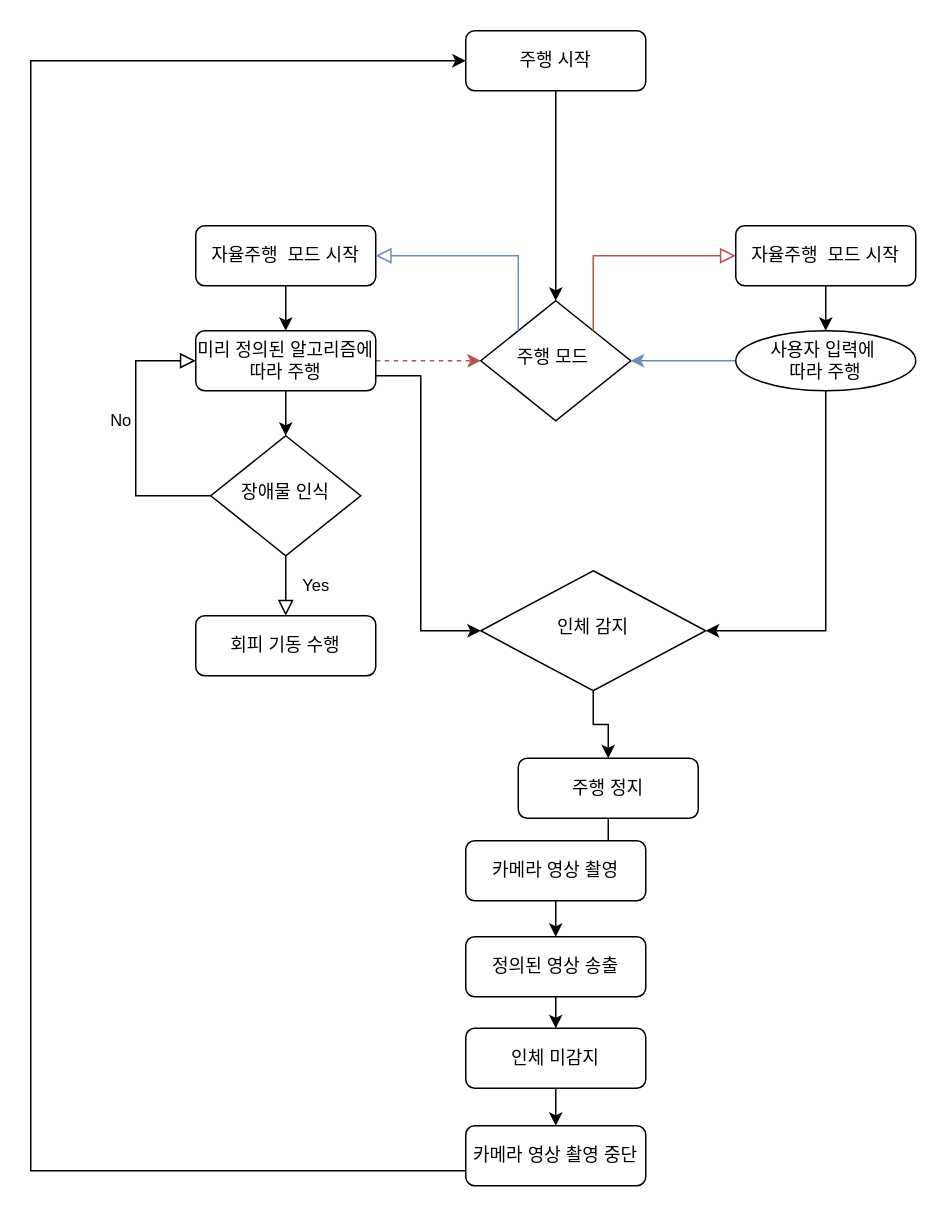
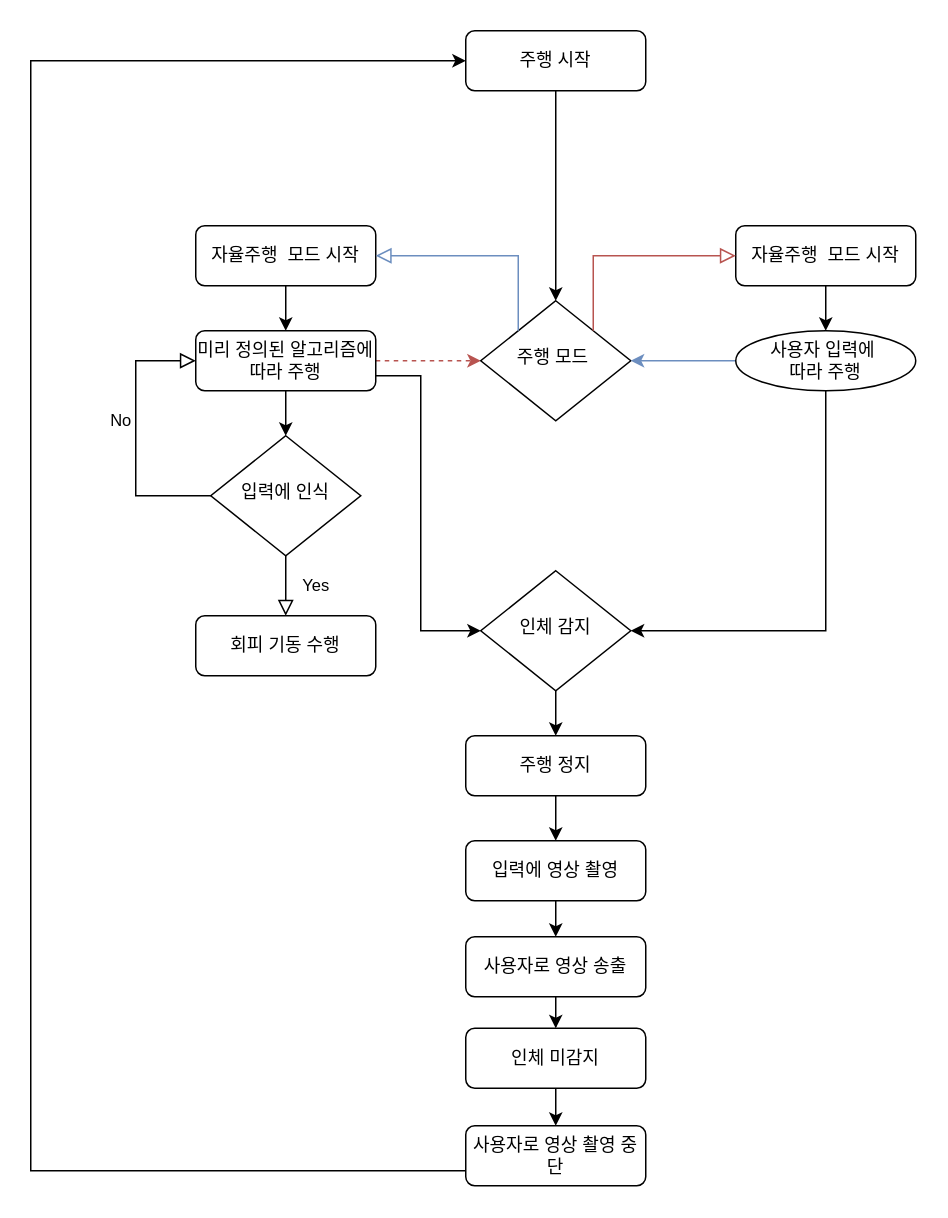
  <mxCell id="0" />
  <mxCell id="1" parent="0" />
  <mxCell id="2" style="edgeStyle=orthogonalEdgeStyle;rounded=0;orthogonalLoop=1;jettySize=auto;html=1;entryX=0.5;entryY=0;entryDx=0;entryDy=0;" edge="1" parent="1" source="3" target="14"><mxGeometry relative="1" as="geometry" /></mxCell>
  <mxCell id="3" value="주행 시작" style="rounded=1;whiteSpace=wrap;html=1;fontSize=12;glass=0;strokeWidth=1;shadow=0;" parent="1" vertex="1"><mxGeometry x="310" y="20" width="120" height="40" as="geometry" /></mxCell>
  <mxCell id="4" style="edgeStyle=orthogonalEdgeStyle;rounded=0;orthogonalLoop=1;jettySize=auto;html=1;" edge="1" parent="1" source="5" target="9"><mxGeometry relative="1" as="geometry" /></mxCell>
  <mxCell id="5" value="자율주행&amp;nbsp; 모드 시작" style="rounded=1;whiteSpace=wrap;html=1;fontSize=12;glass=0;strokeWidth=1;shadow=0;" vertex="1" parent="1"><mxGeometry x="130" y="150" width="120" height="40" as="geometry" /></mxCell>
  <mxCell id="6" style="edgeStyle=orthogonalEdgeStyle;rounded=0;orthogonalLoop=1;jettySize=auto;html=1;" edge="1" parent="1" source="9" target="10"><mxGeometry relative="1" as="geometry" /></mxCell>
  <mxCell id="7" style="edgeStyle=orthogonalEdgeStyle;rounded=0;orthogonalLoop=1;jettySize=auto;html=1;fillColor=#f8cecc;strokeColor=#b85450;dashed=1;" edge="1" parent="1" source="9" target="14"><mxGeometry relative="1" as="geometry" /></mxCell>
  <mxCell id="8" style="edgeStyle=orthogonalEdgeStyle;rounded=0;orthogonalLoop=1;jettySize=auto;html=1;" edge="1" parent="1" source="9" target="23"><mxGeometry relative="1" as="geometry"><Array as="points"><mxPoint x="280" y="250" /><mxPoint x="280" y="420" /></Array></mxGeometry></mxCell>
  <mxCell id="9" value="미리 정의된 알고리즘에 따라 주행" style="rounded=1;whiteSpace=wrap;html=1;fontSize=12;glass=0;strokeWidth=1;shadow=0;" vertex="1" parent="1"><mxGeometry x="130" y="220" width="120" height="40" as="geometry" /></mxCell>
- <mxCell id="10" value="장애물 인식" style="rhombus;whiteSpace=wrap;html=1;shadow=0;fontFamily=Helvetica;fontSize=12;align=center;strokeWidth=1;spacing=6;spacingTop=-4;" vertex="1" parent="1"><mxGeometry x="140" y="290" width="100" height="80" as="geometry" /></mxCell>
+ <mxCell id="10" value="입력에 인식" style="rhombus;whiteSpace=wrap;html=1;shadow=0;fontFamily=Helvetica;fontSize=12;align=center;strokeWidth=1;spacing=6;spacingTop=-4;" vertex="1" parent="1"><mxGeometry x="140" y="290" width="100" height="80" as="geometry" /></mxCell>
  <mxCell id="11" value="Yes" style="rounded=0;html=1;jettySize=auto;orthogonalLoop=1;fontSize=11;endArrow=block;endFill=0;endSize=8;strokeWidth=1;shadow=0;labelBackgroundColor=none;edgeStyle=orthogonalEdgeStyle;" edge="1" parent="1" source="10" target="12"><mxGeometry y="20" relative="1" as="geometry"><mxPoint as="offset" /><mxPoint x="120" y="330" as="sourcePoint" /><mxPoint x="30" y="330" as="targetPoint" /><Array as="points"><mxPoint x="190" y="420" /><mxPoint x="190" y="420" /></Array></mxGeometry></mxCell>
  <mxCell id="12" value="회피 기동 수행" style="rounded=1;whiteSpace=wrap;html=1;fontSize=12;glass=0;strokeWidth=1;shadow=0;" vertex="1" parent="1"><mxGeometry x="130" y="410" width="120" height="40" as="geometry" /></mxCell>
  <mxCell id="13" value="No" style="edgeStyle=orthogonalEdgeStyle;rounded=0;html=1;jettySize=auto;orthogonalLoop=1;fontSize=11;endArrow=block;endFill=0;endSize=8;strokeWidth=1;shadow=0;labelBackgroundColor=none;entryX=0;entryY=0.5;entryDx=0;entryDy=0;" edge="1" parent="1" source="10" target="9"><mxGeometry x="0.123" y="10" relative="1" as="geometry"><mxPoint y="1" as="offset" /><mxPoint x="240" y="380" as="sourcePoint" /><mxPoint x="290" y="380" as="targetPoint" /><Array as="points"><mxPoint x="90" y="330" /><mxPoint x="90" y="240" /></Array></mxGeometry></mxCell>
  <mxCell id="14" value="주행 모드&amp;nbsp;" style="rhombus;whiteSpace=wrap;html=1;shadow=0;fontFamily=Helvetica;fontSize=12;align=center;strokeWidth=1;spacing=6;spacingTop=-4;" vertex="1" parent="1"><mxGeometry x="320" y="200" width="100" height="80" as="geometry" /></mxCell>
  <mxCell id="15" style="edgeStyle=orthogonalEdgeStyle;rounded=0;orthogonalLoop=1;jettySize=auto;html=1;" edge="1" parent="1" source="16" target="21"><mxGeometry relative="1" as="geometry" /></mxCell>
  <mxCell id="16" value="자율주행&amp;nbsp; 모드 시작" style="rounded=1;whiteSpace=wrap;html=1;fontSize=12;glass=0;strokeWidth=1;shadow=0;" vertex="1" parent="1"><mxGeometry x="490" y="150" width="120" height="40" as="geometry" /></mxCell>
  <mxCell id="17" value="" style="rounded=0;html=1;jettySize=auto;orthogonalLoop=1;fontSize=11;endArrow=block;endFill=0;endSize=8;strokeWidth=1;shadow=0;labelBackgroundColor=none;edgeStyle=orthogonalEdgeStyle;exitX=1;exitY=0;exitDx=0;exitDy=0;fillColor=#f8cecc;strokeColor=#b85450;" edge="1" parent="1" source="14" target="16"><mxGeometry x="0.167" y="10" relative="1" as="geometry"><mxPoint as="offset" /><mxPoint x="200" y="380" as="sourcePoint" /><mxPoint x="200" y="420" as="targetPoint" /><Array as="points"><mxPoint x="395" y="170" /></Array></mxGeometry></mxCell>
  <mxCell id="18" value="" style="edgeStyle=orthogonalEdgeStyle;rounded=0;html=1;jettySize=auto;orthogonalLoop=1;fontSize=11;endArrow=block;endFill=0;endSize=8;strokeWidth=1;shadow=0;labelBackgroundColor=none;exitX=0;exitY=0;exitDx=0;exitDy=0;fillColor=#dae8fc;strokeColor=#6c8ebf;" edge="1" parent="1" source="14" target="5"><mxGeometry x="0.123" y="10" relative="1" as="geometry"><mxPoint y="1" as="offset" /><mxPoint x="400" y="410" as="sourcePoint" /><mxPoint x="390" y="320" as="targetPoint" /><Array as="points"><mxPoint x="345" y="170" /></Array></mxGeometry></mxCell>
  <mxCell id="19" style="edgeStyle=orthogonalEdgeStyle;rounded=0;orthogonalLoop=1;jettySize=auto;html=1;fillColor=#dae8fc;strokeColor=#6c8ebf;" edge="1" parent="1" source="21" target="14"><mxGeometry relative="1" as="geometry" /></mxCell>
  <mxCell id="20" style="edgeStyle=orthogonalEdgeStyle;rounded=0;orthogonalLoop=1;jettySize=auto;html=1;entryX=1;entryY=0.5;entryDx=0;entryDy=0;" edge="1" parent="1" source="21" target="23"><mxGeometry relative="1" as="geometry"><Array as="points"><mxPoint x="550" y="420" /></Array></mxGeometry></mxCell>
  <mxCell id="21" value="사용자 입력에&amp;nbsp;&lt;div&gt;따라 주행&lt;/div&gt;" style="ellipse;whiteSpace=wrap;html=1;fontSize=12;glass=0;strokeWidth=1;shadow=0;" vertex="1" parent="1"><mxGeometry x="490" y="220" width="120" height="40" as="geometry" /></mxCell>
  <mxCell id="22" style="edgeStyle=orthogonalEdgeStyle;rounded=0;orthogonalLoop=1;jettySize=auto;html=1;" edge="1" parent="1" source="23" target="25"><mxGeometry relative="1" as="geometry" /></mxCell>
- <mxCell id="23" value="인체 감지" style="rhombus;whiteSpace=wrap;html=1;shadow=0;fontFamily=Helvetica;fontSize=12;align=center;strokeWidth=1;spacing=6;spacingTop=-4;" vertex="1" parent="1"><mxGeometry x="320" y="380" width="150" height="80" as="geometry" /></mxCell>
+ <mxCell id="23" value="인체 감지" style="rhombus;whiteSpace=wrap;html=1;shadow=0;fontFamily=Helvetica;fontSize=12;align=center;strokeWidth=1;spacing=6;spacingTop=-4;" vertex="1" parent="1"><mxGeometry x="320" y="380" width="100" height="80" as="geometry" /></mxCell>
  <mxCell id="24" style="edgeStyle=orthogonalEdgeStyle;rounded=0;orthogonalLoop=1;jettySize=auto;html=1;entryX=0.5;entryY=0;entryDx=0;entryDy=0;" edge="1" parent="1" source="25" target="27"><mxGeometry relative="1" as="geometry" /></mxCell>
- <mxCell id="25" value="주행 정지" style="rounded=1;whiteSpace=wrap;html=1;fontSize=12;glass=0;strokeWidth=1;shadow=0;" vertex="1" parent="1"><mxGeometry x="345" y="505" width="120" height="40" as="geometry" /></mxCell>
+ <mxCell id="25" value="주행 정지" style="rounded=1;whiteSpace=wrap;html=1;fontSize=12;glass=0;strokeWidth=1;shadow=0;" vertex="1" parent="1"><mxGeometry x="310" y="490" width="120" height="40" as="geometry" /></mxCell>
  <mxCell id="26" style="edgeStyle=orthogonalEdgeStyle;rounded=0;orthogonalLoop=1;jettySize=auto;html=1;" edge="1" parent="1" source="27" target="29"><mxGeometry relative="1" as="geometry" /></mxCell>
- <mxCell id="27" value="카메라 영상 촬영" style="rounded=1;whiteSpace=wrap;html=1;fontSize=12;glass=0;strokeWidth=1;shadow=0;" vertex="1" parent="1"><mxGeometry x="310" y="560" width="120" height="40" as="geometry" /></mxCell>
+ <mxCell id="27" value="입력에 영상 촬영" style="rounded=1;whiteSpace=wrap;html=1;fontSize=12;glass=0;strokeWidth=1;shadow=0;" vertex="1" parent="1"><mxGeometry x="310" y="560" width="120" height="40" as="geometry" /></mxCell>
  <mxCell id="28" style="edgeStyle=orthogonalEdgeStyle;rounded=0;orthogonalLoop=1;jettySize=auto;html=1;" edge="1" parent="1" source="29" target="31"><mxGeometry relative="1" as="geometry" /></mxCell>
- <mxCell id="29" value="정의된 영상 송출" style="rounded=1;whiteSpace=wrap;html=1;fontSize=12;glass=0;strokeWidth=1;shadow=0;" vertex="1" parent="1"><mxGeometry x="310" y="624" width="120" height="40" as="geometry" /></mxCell>
+ <mxCell id="29" value="사용자로 영상 송출" style="rounded=1;whiteSpace=wrap;html=1;fontSize=12;glass=0;strokeWidth=1;shadow=0;" vertex="1" parent="1"><mxGeometry x="310" y="624" width="120" height="40" as="geometry" /></mxCell>
  <mxCell id="30" style="edgeStyle=orthogonalEdgeStyle;rounded=0;orthogonalLoop=1;jettySize=auto;html=1;" edge="1" parent="1" source="31" target="33"><mxGeometry relative="1" as="geometry" /></mxCell>
  <mxCell id="31" value="인체 미감지" style="rounded=1;whiteSpace=wrap;html=1;fontSize=12;glass=0;strokeWidth=1;shadow=0;" vertex="1" parent="1"><mxGeometry x="310" y="685" width="120" height="40" as="geometry" /></mxCell>
  <mxCell id="32" style="edgeStyle=orthogonalEdgeStyle;rounded=0;orthogonalLoop=1;jettySize=auto;html=1;" edge="1" parent="1" source="33" target="3"><mxGeometry relative="1" as="geometry"><Array as="points"><mxPoint x="20" y="780" /><mxPoint x="20" y="40" /></Array></mxGeometry></mxCell>
- <mxCell id="33" value="카메라 영상 촬영 중단" style="rounded=1;whiteSpace=wrap;html=1;fontSize=12;glass=0;strokeWidth=1;shadow=0;" vertex="1" parent="1"><mxGeometry x="310" y="750" width="120" height="40" as="geometry" /></mxCell>
+ <mxCell id="33" value="사용자로 영상 촬영 중단" style="rounded=1;whiteSpace=wrap;html=1;fontSize=12;glass=0;strokeWidth=1;shadow=0;" vertex="1" parent="1"><mxGeometry x="310" y="750" width="120" height="40" as="geometry" /></mxCell>
